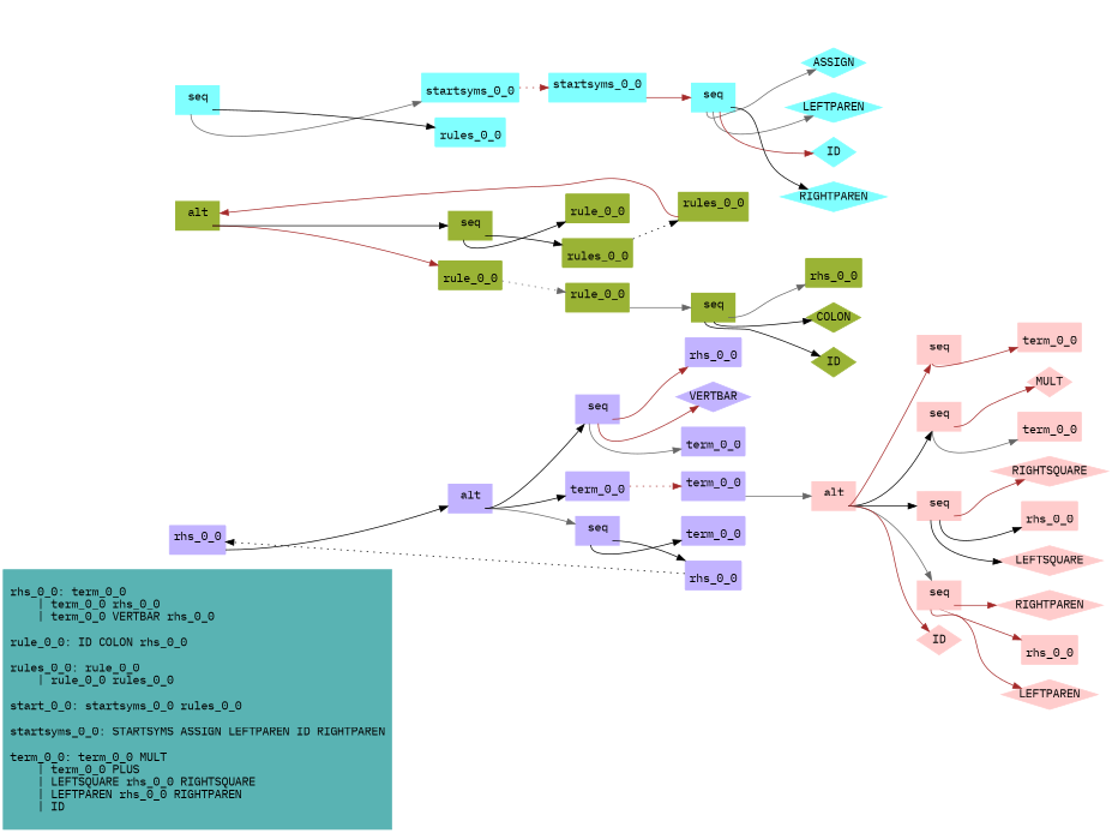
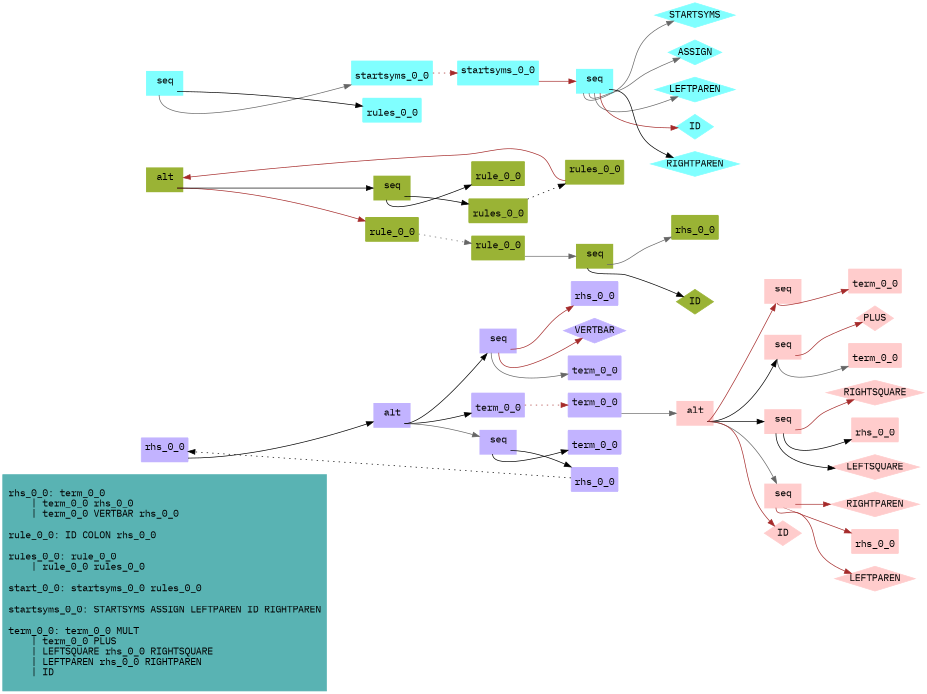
  digraph {
    fontname="IBM Plex Mono"
    rankdir=LR
    node [color="1.0 .2 1.0" fontname="IBM Plex Mono" shape=none style=filled margin=0]
    edge [color=black fontname="IBM Plex Mono" style=solid tailport=F]
    n1 [color=".5 .5 .7" label="\lrhs_0_0: term_0_0\l    | term_0_0 rhs_0_0\l    | term_0_0 VERTBAR rhs_0_0\l\lrule_0_0: ID COLON rhs_0_0\l\lrules_0_0: rule_0_0\l    | rule_0_0 rules_0_0\l\lstart_0_0: startsyms_0_0 rules_0_0\l\lstartsyms_0_0: STARTSYMS ASSIGN LEFTPAREN ID RIGHTPAREN\l\lterm_0_0: term_0_0 MULT\l    | term_0_0 PLUS\l    | LEFTSQUARE rhs_0_0 RIGHTSQUARE\l    | LEFTPAREN rhs_0_0 RIGHTPAREN\l    | ID\l " shape=rectangle margin=""]
    n2 [color=".7 .3 1.0" label=< <table border="1" cellborder="0" cellspacing="0" cellpadding="4"><tr><td>rhs_0_0</td></tr><tr><td port="F"></td></tr></table> >]
    n3 [color=".7 .3 1.0" label=< <table border="1" cellborder="0" cellspacing="0" cellpadding="4"><tr><td>alt</td></tr><tr><td port="F"></td></tr></table> >]
    n4 [color=".7 .3 1.0" label=< <table border="1" cellborder="0" cellspacing="0" cellpadding="4"><tr><td port="H"></td></tr><tr><td>term_0_0</td></tr></table> >]
    n5 [color=".7 .3 1.0" label=< <table border="1" cellborder="0" cellspacing="0" cellpadding="4"><tr><td colspan="2">seq</td></tr><tr><td port="F0"></td><td port="F1"></td></tr></table> >]
    n6 [color=".7 .3 1.0" label=< <table border="1" cellborder="0" cellspacing="0" cellpadding="4"><tr><td colspan="3">seq</td></tr><tr><td port="F0"></td><td port="F1"></td><td port="F2"></td></tr></table> >]
    n7 [color=".7 .3 1.0" label=< <table border="1" cellborder="0" cellspacing="0" cellpadding="4"><tr><td>term_0_0</td></tr><tr><td port="F"></td></tr></table> >]
    n8 [color=".7 .3 1.0" label=< <table border="1" cellborder="0" cellspacing="0" cellpadding="4"><tr><td port="H"></td></tr><tr><td>term_0_0</td></tr></table> >]
    n9 [color=".7 .3 1.0" label=< <table border="1" cellborder="0" cellspacing="0" cellpadding="4"><tr><td port="H"></td></tr><tr><td>rhs_0_0</td></tr></table> >]
    n10 [color=".7 .3 1.0" label=< <table border="1" cellborder="0" cellspacing="0" cellpadding="4"><tr><td port="H"></td></tr><tr><td>term_0_0</td></tr></table> >]
    n11 [color=".7 .3 1.0" label=VERTBAR shape=diamond]
    n12 [color=".7 .3 1.0" label=< <table border="1" cellborder="0" cellspacing="0" cellpadding="4"><tr><td port="H"></td></tr><tr><td>rhs_0_0</td></tr></table> >]
    n13 [label=< <table border="1" cellborder="0" cellspacing="0" cellpadding="4"><tr><td>alt</td></tr><tr><td port="F"></td></tr></table> >]
    n14 [label=< <table border="1" cellborder="0" cellspacing="0" cellpadding="4"><tr><td colspan="2">seq</td></tr><tr><td port="F0"></td><td port="F1"></td></tr></table> >]
    n15 [label=< <table border="1" cellborder="0" cellspacing="0" cellpadding="4"><tr><td colspan="2">seq</td></tr><tr><td port="F0"></td><td port="F1"></td></tr></table> >]
    n16 [label=< <table border="1" cellborder="0" cellspacing="0" cellpadding="4"><tr><td colspan="3">seq</td></tr><tr><td port="F0"></td><td port="F1"></td><td port="F2"></td></tr></table> >]
    n17 [label=< <table border="1" cellborder="0" cellspacing="0" cellpadding="4"><tr><td colspan="3">seq</td></tr><tr><td port="F0"></td><td port="F1"></td><td port="F2"></td></tr></table> >]
    n18 [label=ID shape=diamond]
    n19 [color=".2 .7 .7" label=< <table border="1" cellborder="0" cellspacing="0" cellpadding="4"><tr><td>rule_0_0</td></tr><tr><td port="F"></td></tr></table> >]
    n20 [color=".2 .7 .7" label=< <table border="1" cellborder="0" cellspacing="0" cellpadding="4"><tr><td colspan="3">seq</td></tr><tr><td port="F0"></td><td port="F1"></td><td port="F2"></td></tr></table> >]
    n21 [color=".2 .7 .7" label=ID shape=diamond]
-   n22 [color=".2 .7 .7" label=COLON shape=diamond]
    n23 [color=".2 .7 .7" label=< <table border="1" cellborder="0" cellspacing="0" cellpadding="4"><tr><td port="H"></td></tr><tr><td>rhs_0_0</td></tr></table> >]
    n24 [color=".2 .7 .7" label=< <table border="1" cellborder="0" cellspacing="0" cellpadding="4"><tr><td>rules_0_0</td></tr><tr><td port="F"></td></tr></table> >]
    n25 [color=".2 .7 .7" label=< <table border="1" cellborder="0" cellspacing="0" cellpadding="4"><tr><td>alt</td></tr><tr><td port="F"></td></tr></table> >]
    n26 [color=".2 .7 .7" label=< <table border="1" cellborder="0" cellspacing="0" cellpadding="4"><tr><td port="H"></td></tr><tr><td>rule_0_0</td></tr></table> >]
    n27 [color=".2 .7 .7" label=< <table border="1" cellborder="0" cellspacing="0" cellpadding="4"><tr><td colspan="2">seq</td></tr><tr><td port="F0"></td><td port="F1"></td></tr></table> >]
    n28 [color=".2 .7 .7" label=< <table border="1" cellborder="0" cellspacing="0" cellpadding="4"><tr><td port="H"></td></tr><tr><td>rule_0_0</td></tr></table> >]
    n29 [color=".2 .7 .7" label=< <table border="1" cellborder="0" cellspacing="0" cellpadding="4"><tr><td port="H"></td></tr><tr><td>rules_0_0</td></tr></table> >]
    n30 [color=".5 .5 1.0" label=< <table border="1" cellborder="0" cellspacing="0" cellpadding="4"><tr><td colspan="2">seq</td></tr><tr><td port="F0"></td><td port="F1"></td></tr></table> >]
    n31 [color=".5 .5 1.0" label=< <table border="1" cellborder="0" cellspacing="0" cellpadding="4"><tr><td port="H"></td></tr><tr><td>startsyms_0_0</td></tr></table> >]
    n32 [color=".5 .5 1.0" label=< <table border="1" cellborder="0" cellspacing="0" cellpadding="4"><tr><td port="H"></td></tr><tr><td>rules_0_0</td></tr></table> >]
    n33 [color=".5 .5 1.0" label=< <table border="1" cellborder="0" cellspacing="0" cellpadding="4"><tr><td>startsyms_0_0</td></tr><tr><td port="F"></td></tr></table> >]
    n34 [color=".5 .5 1.0" label=< <table border="1" cellborder="0" cellspacing="0" cellpadding="4"><tr><td colspan="5">seq</td></tr><tr><td port="F0"></td><td port="F1"></td><td port="F2"></td><td port="F3"></td><td port="F4"></td></tr></table> >]
+   n35 [color=".5 .5 1.0" label=STARTSYMS shape=diamond]
    n36 [color=".5 .5 1.0" label=ASSIGN shape=diamond]
    n37 [color=".5 .5 1.0" label=LEFTPAREN shape=diamond]
    n38 [color=".5 .5 1.0" label=ID shape=diamond]
    n39 [color=".5 .5 1.0" label=RIGHTPAREN shape=diamond]
    n40 [label=< <table border="1" cellborder="0" cellspacing="0" cellpadding="4"><tr><td port="H"></td></tr><tr><td>term_0_0</td></tr></table> >]
    n41 [label=< <table border="1" cellborder="0" cellspacing="0" cellpadding="4"><tr><td port="H"></td></tr><tr><td>term_0_0</td></tr></table> >]
-   n42 [label=MULT shape=diamond]
+   n42 [label=PLUS shape=diamond]
    n43 [label=LEFTSQUARE shape=diamond]
    n44 [label=< <table border="1" cellborder="0" cellspacing="0" cellpadding="4"><tr><td port="H"></td></tr><tr><td>rhs_0_0</td></tr></table> >]
    n45 [label=RIGHTSQUARE shape=diamond]
    n46 [label=LEFTPAREN shape=diamond]
    n47 [label=< <table border="1" cellborder="0" cellspacing="0" cellpadding="4"><tr><td port="H"></td></tr><tr><td>rhs_0_0</td></tr></table> >]
    n48 [label=RIGHTPAREN shape=diamond]
    n2 -> n3
    n3 -> n4
    n3 -> n5 [color=gray40]
    n3 -> n6
    n4 -> n7 [color=brown style=dotted]
    n5 -> n8 [tailport=F0]
    n5 -> n9 [tailport=F1]
    n6 -> n10 [color=gray40 tailport=F0]
    n6 -> n11 [color=brown tailport=F1]
    n6 -> n12 [color=brown tailport=F2]
    n7 -> n13 [color=gray40]
    n9 -> n2 [style=dotted]
    n13 -> n14 [color=brown]
    n13 -> n15
    n13 -> n16
    n13 -> n17 [color=gray40]
    n13 -> n18 [color=brown]
    n14 -> n40 [color=brown tailport=F0]
    n15 -> n41 [color=gray40 tailport=F0]
    n15 -> n42 [color=brown tailport=F1]
    n16 -> n43 [tailport=F0]
    n16 -> n44 [tailport=F1]
    n16 -> n45 [color=brown tailport=F2]
    n17 -> n46 [color=brown tailport=F0]
    n17 -> n47 [color=brown tailport=F1]
    n17 -> n48 [color=brown tailport=F2]
    n19 -> n20 [color=gray40]
    n20 -> n21 [tailport=F0]
-   n20 -> n22 [tailport=F1]
    n20 -> n23 [color=gray40 tailport=F2]
    n24 -> n25 [color=brown]
    n25 -> n26 [color=brown]
    n25 -> n27
    n26 -> n19 [color=gray40 style=dotted]
    n27 -> n28 [tailport=F0]
    n27 -> n29 [tailport=F1]
    n29 -> n24 [style=dotted]
    n30 -> n31 [color=gray40 tailport=F0]
    n30 -> n32 [tailport=F1]
    n31 -> n33 [color=brown style=dotted]
    n33 -> n34 [color=brown]
+   n34 -> n35 [color=gray40 tailport=F0]
    n34 -> n36 [color=gray40 tailport=F1]
    n34 -> n37 [color=gray40 tailport=F2]
    n34 -> n38 [color=brown tailport=F3]
    n34 -> n39 [tailport=F4]
  }
